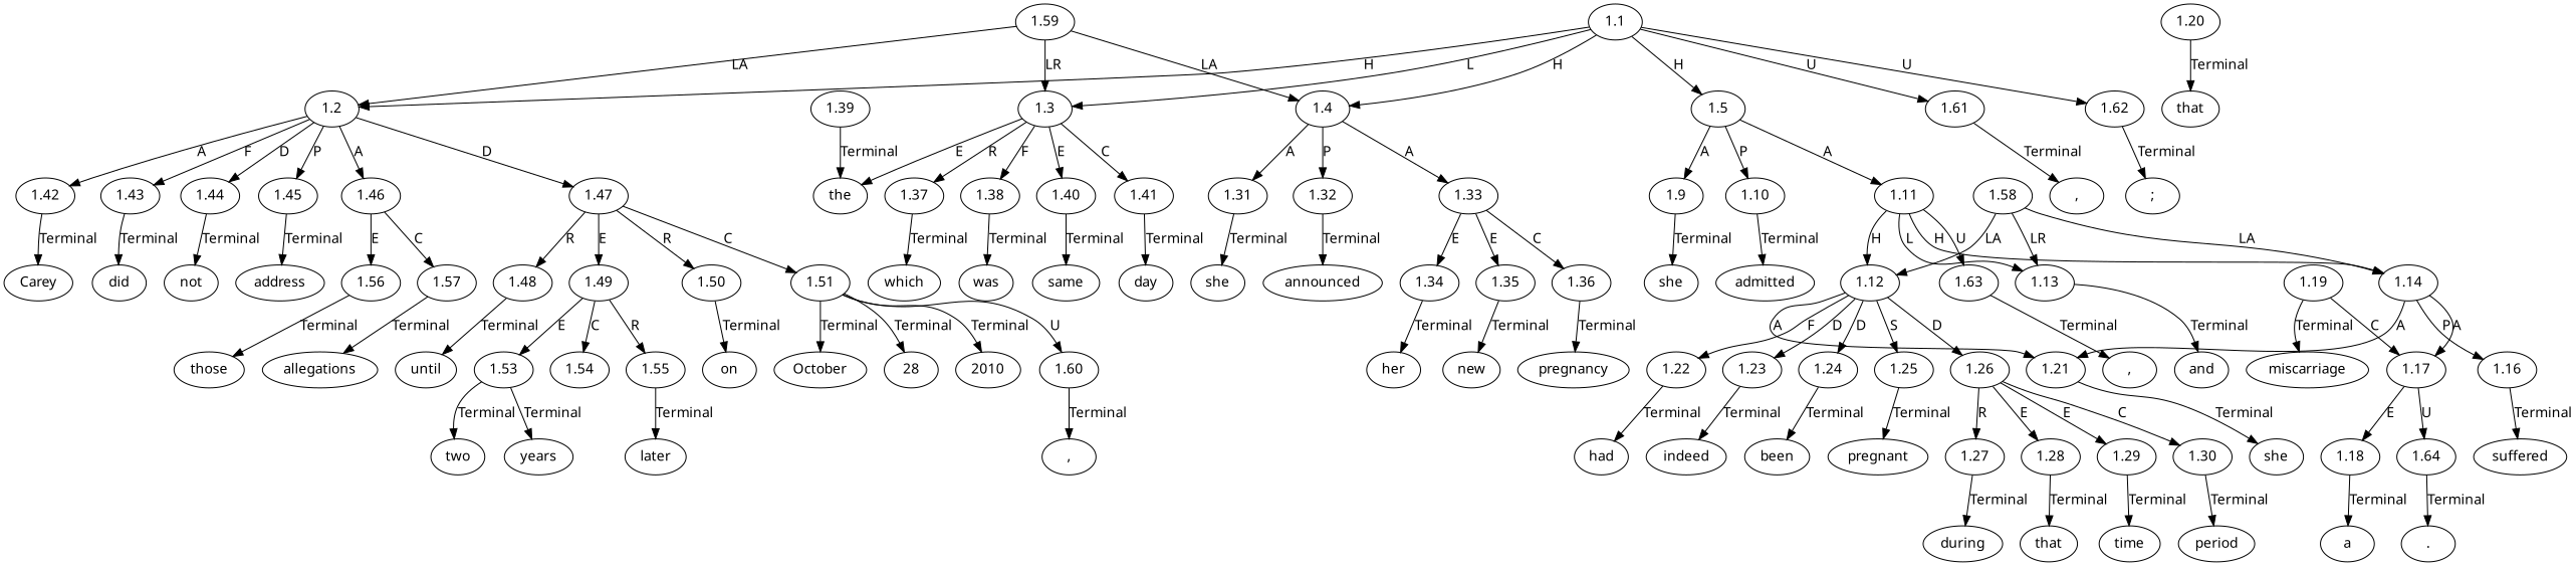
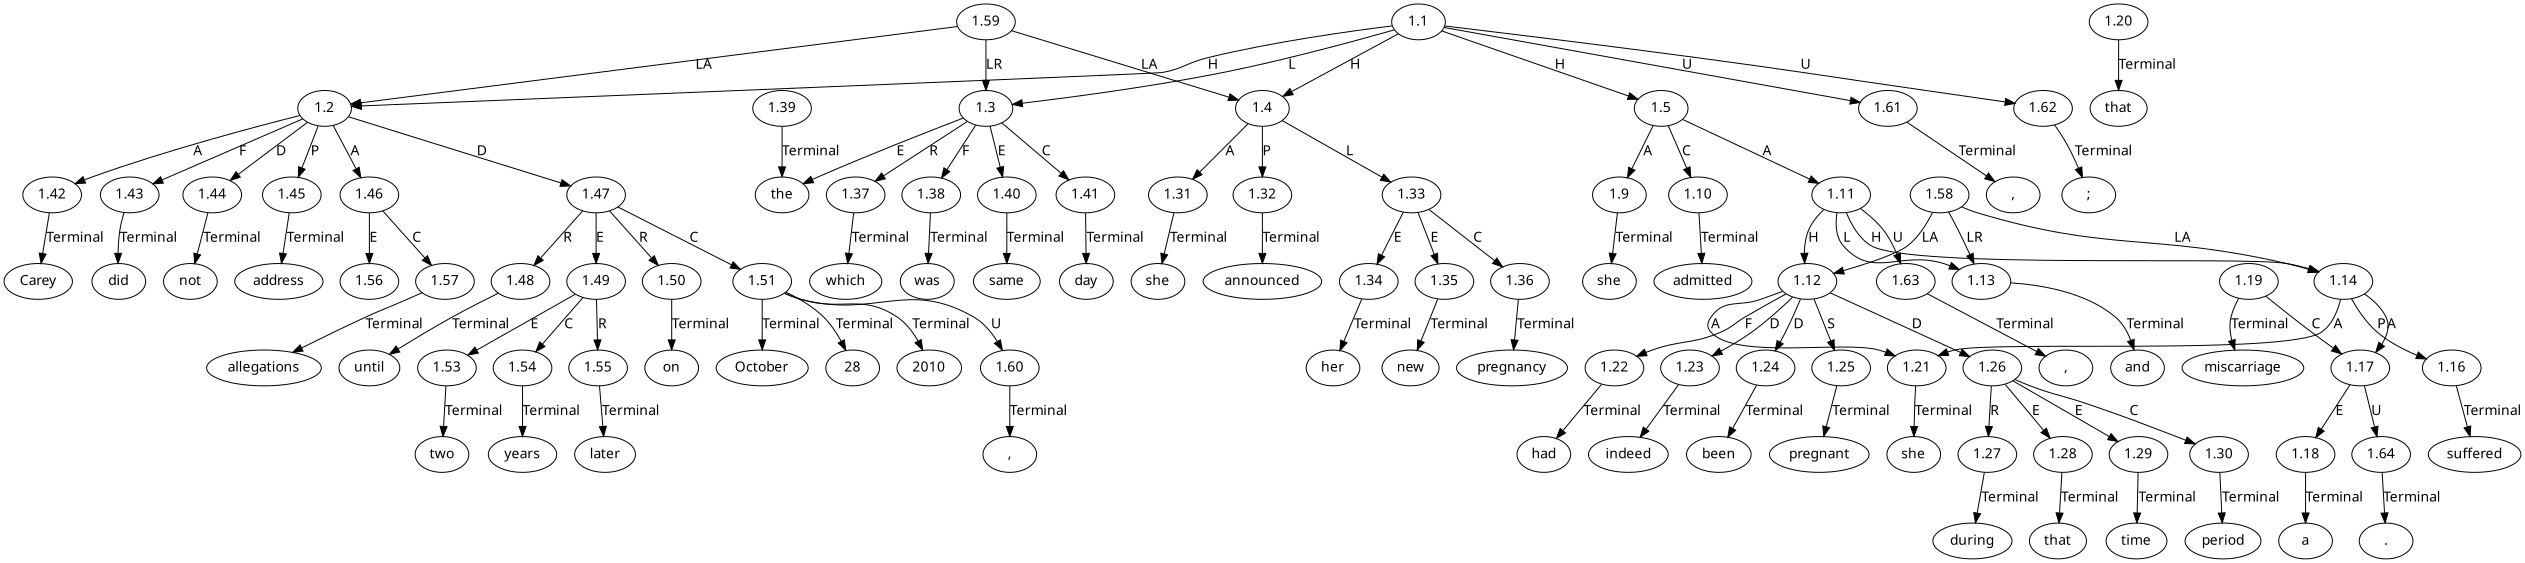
  digraph {
    fontname="Noto Sans"
    node [fontname="Noto Sans" ordering=out]
    edge [fontname="Noto Sans" ordering=out]
    n1 [label=Carey]
    n2 [label=later]
    n3 [label=on]
    n4 [label=October]
    n5 [label=28]
    n6 [label=","]
    n7 [label=2010]
    n8 [label=","]
    n9 [label=which]
    n10 [label=was]
    n11 [label=the]
    n12 [label=did]
    n13 [label=same]
    n14 [label=day]
    n15 [label=she]
    n16 [label=announced]
    n17 [label=her]
    n18 [label=new]
    n19 [label=pregnancy]
    n20 [label=";"]
    n21 [label=she]
    n22 [label=admitted]
    n23 [label=not]
    n24 [label=that]
    n25 [label=she]
    n26 [label=had]
    n27 [label=indeed]
    n28 [label=been]
    n29 [label=pregnant]
    n30 [label=during]
    n31 [label=that]
    n32 [label=time]
    n33 [label=period]
    n34 [label=address]
    n35 [label=","]
    n36 [label=and]
    n37 [label=suffered]
    n38 [label=a]
    n39 [label=miscarriage]
    n40 [label="."]
-   n41 [label=those]
    n42 [label=allegations]
    n43 [label=until]
    n44 [label=two]
    n45 [label=years]
    n46 [label=1.1]
    n47 [label=1.2]
    n48 [label=1.3]
    n49 [label=1.4]
    n50 [label=1.5]
    n51 [label=1.61]
    n52 [label=1.62]
    n53 [label=1.42]
    n54 [label=1.43]
    n55 [label=1.44]
    n56 [label=1.45]
    n57 [label=1.46]
    n58 [label=1.47]
    n59 [label=1.37]
    n60 [label=1.38]
    n61 [label=1.40]
    n62 [label=1.41]
    n63 [label=1.31]
    n64 [label=1.32]
    n65 [label=1.33]
    n66 [label=1.9]
    n67 [label=1.10]
    n68 [label=1.11]
    n69 [label=1.56]
    n70 [label=1.57]
    n71 [label=1.48]
    n72 [label=1.49]
    n73 [label=1.50]
    n74 [label=1.51]
    n75 [label=1.39]
    n76 [label=1.34]
    n77 [label=1.35]
    n78 [label=1.36]
    n79 [label=1.12]
    n80 [label=1.13]
    n81 [label=1.14]
    n82 [label=1.63]
    n83 [label=1.21]
    n84 [label=1.22]
    n85 [label=1.23]
    n86 [label=1.24]
    n87 [label=1.25]
    n88 [label=1.26]
    n89 [label=1.16]
    n90 [label=1.17]
    n91 [label=1.20]
    n92 [label=1.27]
    n93 [label=1.28]
    n94 [label=1.29]
    n95 [label=1.30]
    n96 [label=1.18]
    n97 [label=1.64]
    n98 [label=1.19]
    n99 [label=1.53]
    n100 [label=1.54]
    n101 [label=1.55]
    n102 [label=1.60]
    n103 [label=1.58]
    n104 [label=1.59]
    n46 -> n47 [label=H]
    n46 -> n48 [label=L]
    n46 -> n49 [label=H]
    n46 -> n50 [label=H]
    n46 -> n51 [label=U]
    n46 -> n52 [label=U]
    n47 -> n53 [label=A]
    n47 -> n54 [label=F]
    n47 -> n55 [label=D]
    n47 -> n56 [label=P]
    n47 -> n57 [label=A]
    n47 -> n58 [label=D]
    n48 -> n11 [label=E]
    n48 -> n59 [label=R]
    n48 -> n60 [label=F]
    n48 -> n61 [label=E]
    n48 -> n62 [label=C]
    n49 -> n63 [label=A]
    n49 -> n64 [label=P]
-   n49 -> n65 [label=A]
+   n49 -> n65 [label=L]
    n50 -> n66 [label=A]
-   n50 -> n67 [label=P]
+   n50 -> n67 [label=C]
    n50 -> n68 [label=A]
    n51 -> n8 [label=Terminal]
    n52 -> n20 [label=Terminal]
    n53 -> n1 [label=Terminal]
    n54 -> n12 [label=Terminal]
    n55 -> n23 [label=Terminal]
    n56 -> n34 [label=Terminal]
    n57 -> n69 [label=E]
    n57 -> n70 [label=C]
    n58 -> n71 [label=R]
    n58 -> n72 [label=E]
    n58 -> n73 [label=R]
    n58 -> n74 [label=C]
    n59 -> n9 [label=Terminal]
    n60 -> n10 [label=Terminal]
    n61 -> n13 [label=Terminal]
    n62 -> n14 [label=Terminal]
    n63 -> n15 [label=Terminal]
    n64 -> n16 [label=Terminal]
    n65 -> n76 [label=E]
    n65 -> n77 [label=E]
    n65 -> n78 [label=C]
    n66 -> n21 [label=Terminal]
    n67 -> n22 [label=Terminal]
    n68 -> n79 [label=H]
    n68 -> n80 [label=L]
    n68 -> n81 [label=H]
    n68 -> n82 [label=U]
-   n69 -> n41 [label=Terminal]
    n70 -> n42 [label=Terminal]
    n71 -> n43 [label=Terminal]
    n72 -> n99 [label=E]
    n72 -> n100 [label=C]
    n72 -> n101 [label=R]
    n73 -> n3 [label=Terminal]
    n74 -> n4 [label=Terminal]
    n74 -> n5 [label=Terminal]
    n74 -> n7 [label=Terminal]
    n74 -> n102 [label=U]
    n75 -> n11 [label=Terminal]
    n76 -> n17 [label=Terminal]
    n77 -> n18 [label=Terminal]
    n78 -> n19 [label=Terminal]
    n79 -> n83 [label=A]
    n79 -> n84 [label=F]
    n79 -> n85 [label=D]
    n79 -> n86 [label=D]
    n79 -> n87 [label=S]
    n79 -> n88 [label=D]
    n80 -> n36 [label=Terminal]
    n81 -> n83 [label=A]
    n81 -> n89 [label=P]
    n81 -> n90 [label=A]
    n82 -> n35 [label=Terminal]
    n83 -> n25 [label=Terminal]
    n84 -> n26 [label=Terminal]
    n85 -> n27 [label=Terminal]
    n86 -> n28 [label=Terminal]
    n87 -> n29 [label=Terminal]
    n88 -> n92 [label=R]
    n88 -> n93 [label=E]
    n88 -> n94 [label=E]
    n88 -> n95 [label=C]
    n89 -> n37 [label=Terminal]
    n90 -> n96 [label=E]
    n90 -> n97 [label=U]
    n91 -> n24 [label=Terminal]
    n92 -> n30 [label=Terminal]
    n93 -> n31 [label=Terminal]
    n94 -> n32 [label=Terminal]
    n95 -> n33 [label=Terminal]
    n96 -> n38 [label=Terminal]
    n97 -> n40 [label=Terminal]
    n98 -> n39 [label=Terminal]
    n98 -> n90 [label=C]
    n99 -> n44 [label=Terminal]
-   n99 -> n45 [label=Terminal]
+   n100 -> n45 [label=Terminal]
    n101 -> n2 [label=Terminal]
    n102 -> n6 [label=Terminal]
    n103 -> n79 [label=LA]
    n103 -> n80 [label=LR]
    n103 -> n81 [label=LA]
    n104 -> n47 [label=LA]
    n104 -> n48 [label=LR]
    n104 -> n49 [label=LA]
  }
